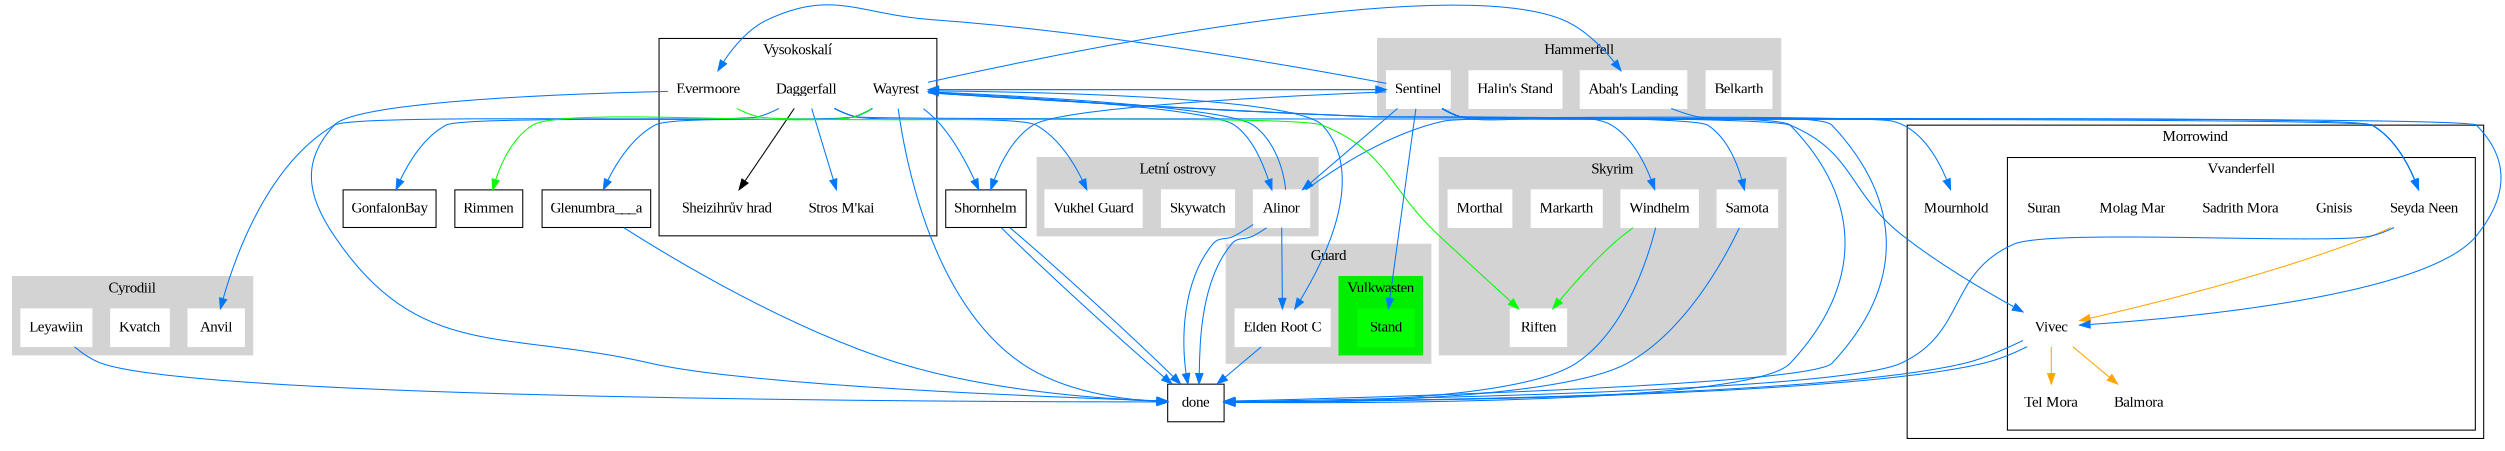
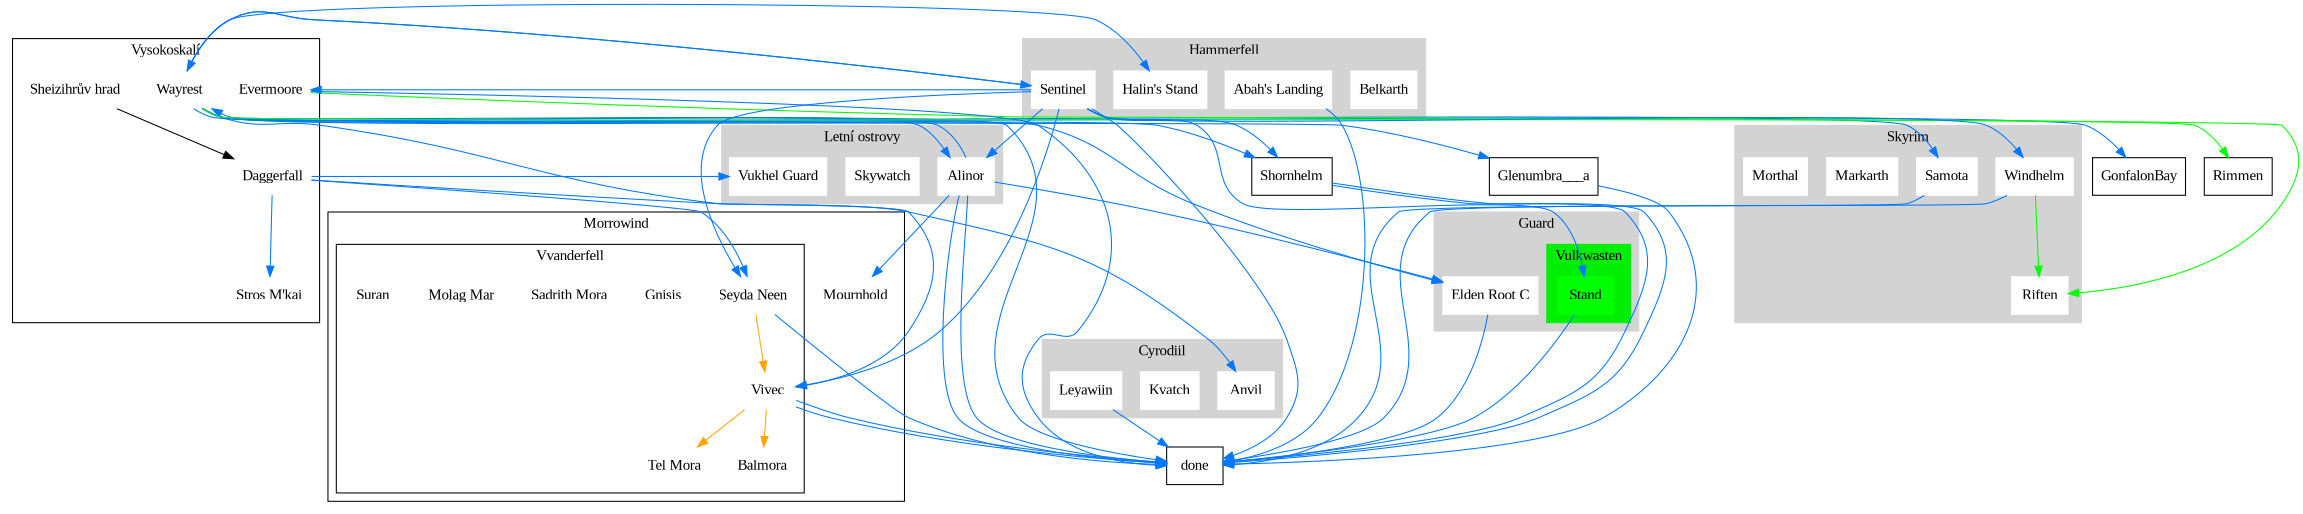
  digraph {
    fontname="Liberation Serif"
    node [color=white fontname="Liberation Serif" shape=box style=filled]
    edge [color="#0077ff" fontname="Liberation Serif" splines=splines]
    n1 [label="Vukhel Guard"]
    n2 [label=Skywatch]
    n3 [label=Alinor]
    n4 [label="Seyda Neen"]
    n5 [label=Vivec]
    n6 [label=Balmora]
    n7 [label=Gnisis]
    n8 [label="Tel Mora"]
    n9 [label="Sadrith Mora"]
    n10 [label="Molag Mar"]
    n11 [label=Suran]
    n12 [label=Mournhold]
    n13 [label=Daggerfall]
    n14 [label=Wayrest]
    n15 [label="Stros M'kai"]
    n16 [label=Evermoore]
    n17 [label="Sheizihrův hrad"]
    n18 [label=Anvil]
    n19 [label=Kvatch]
    n20 [label=Leyawiin]
    n21 [label=Windhelm]
    n22 [label=Riften]
    n23 [label=Samota]
    n24 [label=Markarth]
    n25 [label=Morthal]
    n26 [label=Belkarth]
    n27 [label=Sentinel]
    n28 [label="Halin's Stand"]
    n29 [label="Abah's Landing"]
    n30 [color=green label=Stand shape=round]
    n31 [label="Elden Root C"]
    done [color="" style=""]
    Shornhelm [color="" style=""]
    Glenumbra___a [color="" style=""]
    GonfalonBay [color="" style=""]
    Rimmen [color="" style=""]
    subgraph cluster_1 {
      color=lightgrey
      label="Letní ostrovy"
      style=filled
      n1
      n2
      n3
    }
    subgraph cluster_2 {
      label=Morrowind
      n12
      subgraph cluster_3 {
        label=Vvanderfell
        n4
        n5
        n6
        n7
        n8
        n9
        n10
        n11
      }
    }
    subgraph cluster_4 {
      label="Vysokoskalí"
      n13
      n14
      n15
      n16
      n17
    }
    subgraph cluster_5 {
      color=lightgrey
      label=Cyrodiil
      shape=circle
      style=filled
      n18
      n19
      n20
    }
    subgraph cluster_6 {
      color=lightgrey
      label=Skyrim
      style=filled
      n21
      n22
      n23
      n24
      n25
    }
    subgraph cluster_7 {
      color=lightgrey
      label=Hammerfell
      style=filled
      n26
      n27
      n28
      n29
    }
    subgraph cluster_8 {
      color=lightgrey
      label=Guard
      style=filled
      n31
      subgraph cluster_9 {
        color="#00ee00"
        label=Vulkwasten
        style=filled
        n30
      }
    }
    n3 -> n12
    n3 -> n14
    n3 -> n31
    n3 -> done
    n3 -> done
    n4 -> n5 [color=orange]
    n4 -> done
    n5 -> n6 [color=orange]
    n5 -> n8 [color=orange]
    n5 -> done
    n5 -> done
    n13 -> n1
    n13 -> n4
    n13 -> n15
    n13 -> n18
    n14 -> n3
    n14 -> n5
    n14 -> n23
    n14 -> n27
-   n14 -> n29
+   n14 -> n28
    n14 -> n31
    n14 -> done
    n14 -> Shornhelm
    n14 -> Glenumbra___a
    n14 -> GonfalonBay
    n14 -> Rimmen [color=green]
    n16 -> n22 [color=green]
    n16 -> done
-   n13 -> n17 [color=black]
+   n17 -> n13 [color=black]
    n20 -> done
    n21 -> n22 [color=green]
    n21 -> done
    n23 -> done
    n27 -> n3
    n27 -> n4
    n27 -> n5
    n27 -> n14
    n27 -> n16
    n27 -> n21
    n27 -> n30
    n27 -> done
    n27 -> Shornhelm
    n29 -> done
+   n30 -> done
    n31 -> done
    Shornhelm -> done
    Shornhelm -> done
    Glenumbra___a -> done
  }
